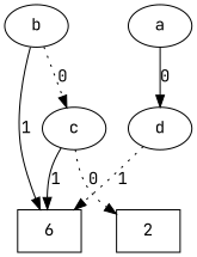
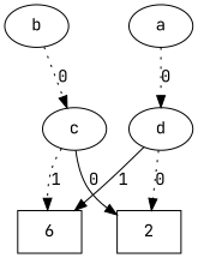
  digraph {
    fontname="JetBrains Mono"
    node [fontname="JetBrains Mono"]
    edge [fontname="JetBrains Mono" style=dotted]
    n1 [label=a]
    n2 [label=b]
    n3 [label=c]
    n4 [label=d]
    n5 [label=6 shape=box]
    n6 [label=2 shape=box]
    subgraph sub_1 {
      rank=same
      n1
    }
    subgraph sub_2 {
      rank=same
      n2
    }
    subgraph sub_3 {
      rank=same
      n3
    }
    subgraph sub_4 {
      rank=same
      n4
    }
-   n1 -> n4 [label=0 style=solid]
+   n1 -> n4 [label=0]
    n2 -> n3 [label=0]
-   n2 -> n5 [label=1 style=solid]
-   n3 -> n5 [label=1 style=solid]
-   n3 -> n6 [label=0]
-   n4 -> n5 [label=1]
+   n3 -> n5 [label=1]
+   n3 -> n6 [label=0 style=solid]
+   n4 -> n5 [label=1 style=solid]
+   n4 -> n6 [label=0]
  }
